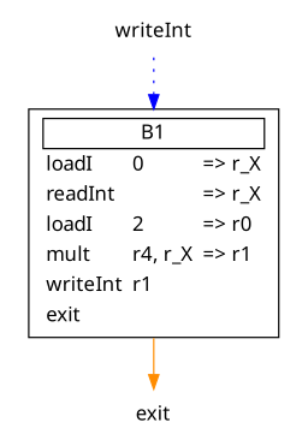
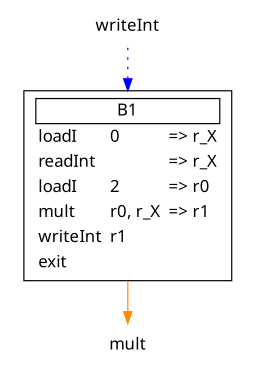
  digraph {
    fontname="Noto Sans"
    node [fontname="Noto Sans" shape=none]
    edge [fontname="Noto Sans" tailport=s]
-   n1 [fillcolor="/x11/white" label=<<table border="0"><tr><td border="1" colspan="3">B1</td></tr><tr><td align="left">loadI</td><td align="left">0</td><td align="left">=&gt; r_X</td></tr><tr><td align="left">readInt</td><td align="left"></td><td align="left">=&gt; r_X</td></tr><tr><td align="left">loadI</td><td align="left">2</td><td align="left">=&gt; r0</td></tr><tr><td align="left">mult</td><td align="left">r4, r_X</td><td align="left">=&gt; r1</td></tr><tr><td align="left">writeInt</td><td align="left">r1</td><td align="left"></td></tr><tr><td align="left">exit</td><td align="left"></td><td align="left"></td></tr></table>> shape=box]
-   exit
+   n1 [fillcolor="/x11/white" label=<<table border="0"><tr><td border="1" colspan="3">B1</td></tr><tr><td align="left">loadI</td><td align="left">0</td><td align="left">=&gt; r_X</td></tr><tr><td align="left">readInt</td><td align="left"></td><td align="left">=&gt; r_X</td></tr><tr><td align="left">loadI</td><td align="left">2</td><td align="left">=&gt; r0</td></tr><tr><td align="left">mult</td><td align="left">r0, r_X</td><td align="left">=&gt; r1</td></tr><tr><td align="left">writeInt</td><td align="left">r1</td><td align="left"></td></tr><tr><td align="left">exit</td><td align="left"></td><td align="left"></td></tr></table>> shape=box]
+   exit [label=mult]
    n3 [label=writeInt]
    subgraph cluster_1 {
      color="/x11/white"
      n1
    }
    n1 -> exit [color=darkorange style=solid]
    n3 -> n1 [color=blue style=dotted]
  }
